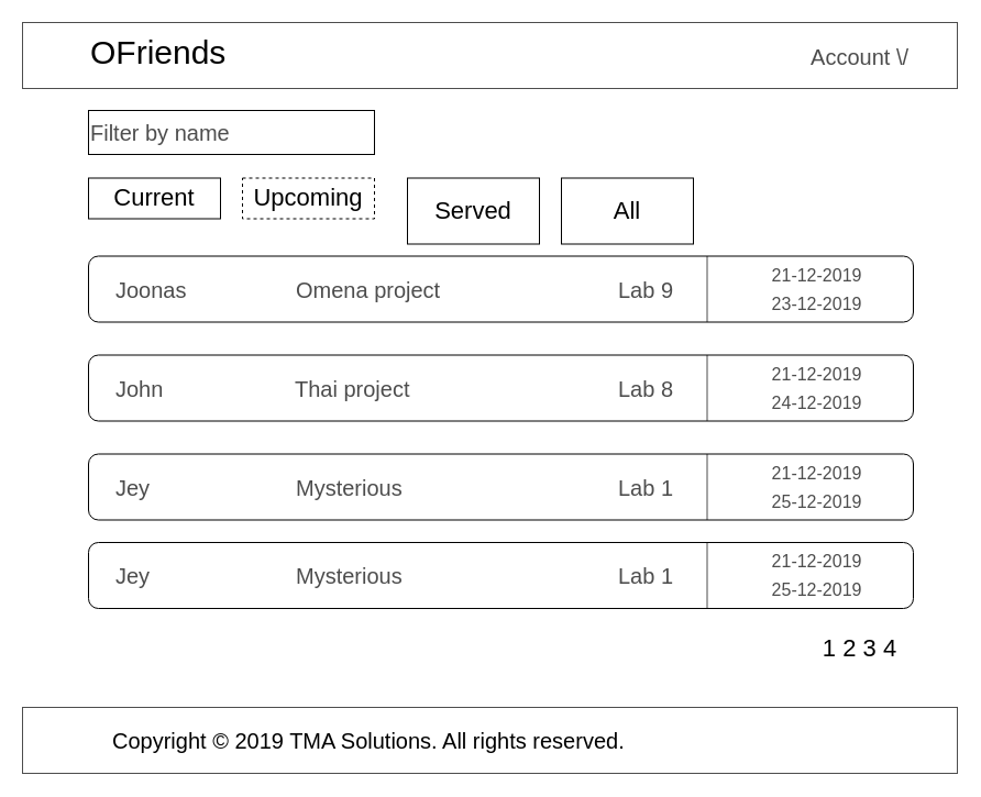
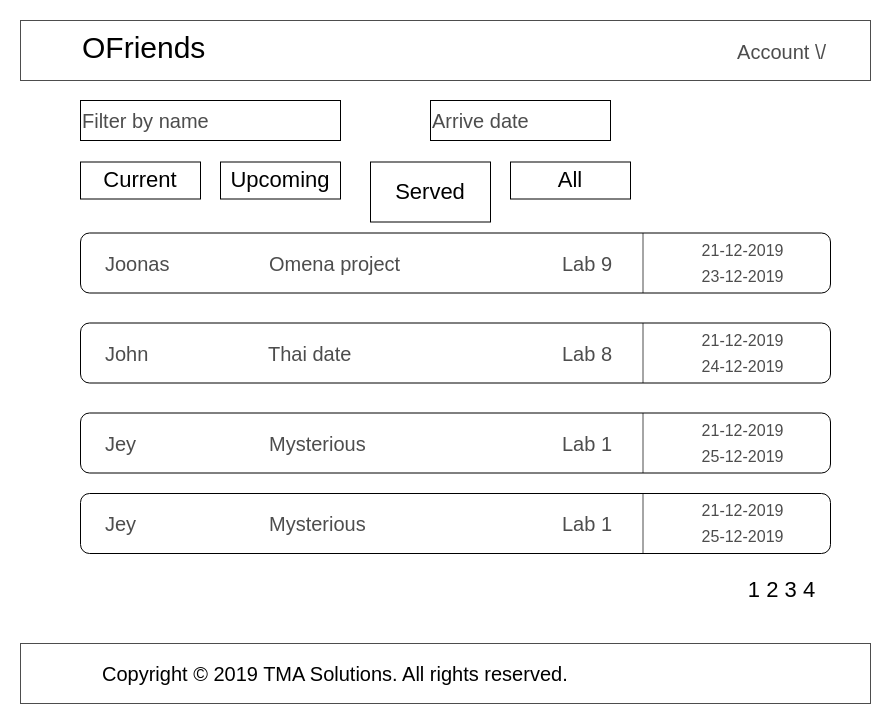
  <mxCell id="0" />
  <mxCell id="1" parent="0" />
  <mxCell id="2" value="" style="rounded=0;whiteSpace=wrap;html=1;shadow=0;strokeColor=#4D4D4D;fillColor=none;fontSize=16;fontColor=#4D4D4D;align=left;container=1;" parent="1" vertex="1"><mxGeometry width="850" height="60" as="geometry" x="20" y="20" /></mxCell>
  <mxCell id="3" value="Account \/&lt;br&gt;" style="text;html=1;strokeColor=none;fillColor=none;align=right;verticalAlign=middle;whiteSpace=wrap;rounded=0;shadow=0;fontSize=20;fontColor=#4D4D4D;" parent="2" vertex="1"><mxGeometry x="708" y="21" width="100" height="20" as="geometry" /></mxCell>
  <mxCell id="4" value="" style="rounded=0;whiteSpace=wrap;html=1;shadow=0;strokeColor=#4D4D4D;fillColor=none;fontSize=16;fontColor=#4D4D4D;align=left;container=1;" parent="1" vertex="1"><mxGeometry y="643" width="850" height="60" as="geometry" x="20" /></mxCell>
  <mxCell id="5" value="Copyright © 2019 TMA Solutions. All rights reserved." style="text;html=1;strokeColor=none;fillColor=none;align=left;verticalAlign=middle;whiteSpace=wrap;rounded=0;labelBorderColor=none;fontSize=20;flipH=0;" parent="4" vertex="1"><mxGeometry x="80" y="10" width="480" height="40" as="geometry" /></mxCell>
  <mxCell id="6" value="&lt;font style=&quot;font-size: 30px;&quot;&gt;OFriends&lt;/font&gt;" style="text;html=1;strokeColor=none;fillColor=none;align=left;verticalAlign=top;whiteSpace=wrap;rounded=0;labelBorderColor=none;fontSize=30;flipH=0;" parent="1" vertex="1"><mxGeometry x="79.964" y="23" width="160.783" height="40" as="geometry" /></mxCell>
  <mxCell id="7" value="Filter by name" style="rounded=0;whiteSpace=wrap;html=1;shadow=0;fillColor=none;gradientColor=none;fontSize=20;fontColor=#4D4D4D;align=left;" parent="1" vertex="1"><mxGeometry x="80" y="100" width="260" height="40" as="geometry" /></mxCell>
  <mxCell id="8" value="" style="rounded=1;whiteSpace=wrap;html=1;shadow=0;fillColor=none;gradientColor=none;fontSize=20;fontColor=#4D4D4D;align=left;container=1;" parent="1" vertex="1"><mxGeometry x="80" y="232.5" width="750" height="60" as="geometry" /></mxCell>
  <mxCell id="9" value="Joonas" style="text;html=1;strokeColor=none;fillColor=none;align=left;verticalAlign=middle;whiteSpace=wrap;rounded=0;shadow=0;fontSize=20;fontColor=#4D4D4D;" parent="8" vertex="1"><mxGeometry x="23.467" y="20" width="126.721" height="20" as="geometry" /></mxCell>
  <mxCell id="10" value="Omena project" style="text;html=1;strokeColor=none;fillColor=none;align=left;verticalAlign=middle;whiteSpace=wrap;rounded=0;shadow=0;fontSize=20;fontColor=#4D4D4D;" parent="8" vertex="1"><mxGeometry x="187" y="20" width="143" height="20" as="geometry" /></mxCell>
  <mxCell id="11" value="Lab 9" style="text;html=1;strokeColor=none;fillColor=none;align=left;verticalAlign=middle;whiteSpace=wrap;rounded=0;shadow=0;fontSize=20;fontColor=#4D4D4D;" parent="8" vertex="1"><mxGeometry x="480.031" y="20" width="57.259" height="20" as="geometry" /></mxCell>
  <mxCell id="12" value="21-12-2019" style="text;html=1;strokeColor=none;fillColor=none;align=center;verticalAlign=middle;whiteSpace=wrap;rounded=0;shadow=0;fontSize=16;fontColor=#4D4D4D;" parent="8" vertex="1"><mxGeometry x="601.669" y="7" width="121.446" height="20" as="geometry" /></mxCell>
  <mxCell id="13" value="23-12-2019" style="text;html=1;strokeColor=none;fillColor=none;align=center;verticalAlign=middle;whiteSpace=wrap;rounded=0;shadow=0;fontSize=16;fontColor=#4D4D4D;" parent="8" vertex="1"><mxGeometry x="601.669" y="33" width="121.446" height="20" as="geometry" /></mxCell>
  <mxCell id="14" value="" style="endArrow=none;html=1;fontSize=20;fontColor=#4D4D4D;opacity=70;exitX=0.75;exitY=0;exitDx=0;exitDy=0;entryX=0.75;entryY=1;entryDx=0;entryDy=0;" parent="1" source="8" target="8" edge="1"><mxGeometry width="50" height="50" relative="1" as="geometry"><mxPoint x="30" y="682.5" as="sourcePoint" /><mxPoint x="660" y="322.5" as="targetPoint" /></mxGeometry></mxCell>
  <mxCell id="15" value="" style="rounded=1;whiteSpace=wrap;html=1;shadow=0;fillColor=none;gradientColor=none;fontSize=20;fontColor=#4D4D4D;align=left;container=1;" parent="1" vertex="1"><mxGeometry x="80" y="322.5" width="750" height="60" as="geometry" /></mxCell>
  <mxCell id="16" value="John" style="text;html=1;strokeColor=none;fillColor=none;align=left;verticalAlign=middle;whiteSpace=wrap;rounded=0;shadow=0;fontSize=20;fontColor=#4D4D4D;" parent="15" vertex="1"><mxGeometry x="23.467" y="20" width="126.721" height="20" as="geometry" /></mxCell>
- <mxCell id="17" value="Thai project" style="text;html=1;strokeColor=none;fillColor=none;align=left;verticalAlign=middle;whiteSpace=wrap;rounded=0;shadow=0;fontSize=20;fontColor=#4D4D4D;" parent="15" vertex="1"><mxGeometry x="186" y="20" width="143" height="20" as="geometry" /></mxCell>
+ <mxCell id="17" value="Thai date" style="text;html=1;strokeColor=none;fillColor=none;align=left;verticalAlign=middle;whiteSpace=wrap;rounded=0;shadow=0;fontSize=20;fontColor=#4D4D4D;" parent="15" vertex="1"><mxGeometry x="186" y="20" width="143" height="20" as="geometry" /></mxCell>
  <mxCell id="18" value="Lab 8&lt;br&gt;" style="text;html=1;strokeColor=none;fillColor=none;align=left;verticalAlign=middle;whiteSpace=wrap;rounded=0;shadow=0;fontSize=20;fontColor=#4D4D4D;" parent="15" vertex="1"><mxGeometry x="480.031" y="20" width="57.259" height="20" as="geometry" /></mxCell>
  <mxCell id="19" value="21-12-2019" style="text;html=1;strokeColor=none;fillColor=none;align=center;verticalAlign=middle;whiteSpace=wrap;rounded=0;shadow=0;fontSize=16;fontColor=#4D4D4D;" parent="15" vertex="1"><mxGeometry x="601.669" y="7" width="121.446" height="20" as="geometry" /></mxCell>
  <mxCell id="20" value="24-12-2019" style="text;html=1;strokeColor=none;fillColor=none;align=center;verticalAlign=middle;whiteSpace=wrap;rounded=0;shadow=0;fontSize=16;fontColor=#4D4D4D;" parent="15" vertex="1"><mxGeometry x="601.669" y="33" width="121.446" height="20" as="geometry" /></mxCell>
  <mxCell id="21" value="" style="endArrow=none;html=1;fontSize=20;fontColor=#4D4D4D;opacity=70;exitX=0.75;exitY=0;exitDx=0;exitDy=0;entryX=0.75;entryY=1;entryDx=0;entryDy=0;" parent="1" source="15" target="15" edge="1"><mxGeometry width="50" height="50" relative="1" as="geometry"><mxPoint x="30" y="772.5" as="sourcePoint" /><mxPoint x="660" y="412.5" as="targetPoint" /></mxGeometry></mxCell>
  <mxCell id="22" value="" style="rounded=1;whiteSpace=wrap;html=1;shadow=0;fillColor=none;gradientColor=none;fontSize=20;fontColor=#4D4D4D;align=left;container=1;" parent="1" vertex="1"><mxGeometry x="80" y="412.5" width="750" height="60" as="geometry" /></mxCell>
  <mxCell id="23" value="Jey" style="text;html=1;strokeColor=none;fillColor=none;align=left;verticalAlign=middle;whiteSpace=wrap;rounded=0;shadow=0;fontSize=20;fontColor=#4D4D4D;" parent="22" vertex="1"><mxGeometry x="23.467" y="20" width="126.721" height="20" as="geometry" /></mxCell>
  <mxCell id="24" value="Mysterious" style="text;html=1;strokeColor=none;fillColor=none;align=left;verticalAlign=middle;whiteSpace=wrap;rounded=0;shadow=0;fontSize=20;fontColor=#4D4D4D;" parent="22" vertex="1"><mxGeometry x="187" y="20" width="143" height="20" as="geometry" /></mxCell>
  <mxCell id="25" value="Lab 1" style="text;html=1;strokeColor=none;fillColor=none;align=left;verticalAlign=middle;whiteSpace=wrap;rounded=0;shadow=0;fontSize=20;fontColor=#4D4D4D;" parent="22" vertex="1"><mxGeometry x="480.031" y="20" width="57.259" height="20" as="geometry" /></mxCell>
  <mxCell id="26" value="21-12-2019" style="text;html=1;strokeColor=none;fillColor=none;align=center;verticalAlign=middle;whiteSpace=wrap;rounded=0;shadow=0;fontSize=16;fontColor=#4D4D4D;" parent="22" vertex="1"><mxGeometry x="601.669" y="7" width="121.446" height="20" as="geometry" /></mxCell>
  <mxCell id="27" value="25-12-2019" style="text;html=1;strokeColor=none;fillColor=none;align=center;verticalAlign=middle;whiteSpace=wrap;rounded=0;shadow=0;fontSize=16;fontColor=#4D4D4D;" parent="22" vertex="1"><mxGeometry x="601.669" y="33" width="121.446" height="20" as="geometry" /></mxCell>
  <mxCell id="28" value="" style="endArrow=none;html=1;fontSize=20;fontColor=#4D4D4D;opacity=70;exitX=0.75;exitY=0;exitDx=0;exitDy=0;entryX=0.75;entryY=1;entryDx=0;entryDy=0;" parent="1" source="22" target="22" edge="1"><mxGeometry width="50" height="50" relative="1" as="geometry"><mxPoint x="30" y="862.5" as="sourcePoint" /><mxPoint x="660" y="502.5" as="targetPoint" /></mxGeometry></mxCell>
+ <mxCell id="29" value="Arrive date" style="rounded=0;whiteSpace=wrap;html=1;shadow=0;fillColor=none;gradientColor=none;fontSize=20;fontColor=#4D4D4D;align=left;" parent="1" vertex="1"><mxGeometry x="430" y="100" width="180" height="40" as="geometry" /></mxCell>
  <mxCell id="30" value="" style="rounded=1;whiteSpace=wrap;html=1;shadow=0;fillColor=none;gradientColor=none;fontSize=20;fontColor=#4D4D4D;align=left;container=1;" parent="1" vertex="1"><mxGeometry x="80" y="493" width="750" height="60" as="geometry" /></mxCell>
  <mxCell id="31" value="Jey" style="text;html=1;strokeColor=none;fillColor=none;align=left;verticalAlign=middle;whiteSpace=wrap;rounded=0;shadow=0;fontSize=20;fontColor=#4D4D4D;" parent="30" vertex="1"><mxGeometry x="23.467" y="20" width="126.721" height="20" as="geometry" /></mxCell>
  <mxCell id="32" value="Mysterious" style="text;html=1;strokeColor=none;fillColor=none;align=left;verticalAlign=middle;whiteSpace=wrap;rounded=0;shadow=0;fontSize=20;fontColor=#4D4D4D;" parent="30" vertex="1"><mxGeometry x="187" y="20" width="143" height="20" as="geometry" /></mxCell>
  <mxCell id="33" value="Lab 1" style="text;html=1;strokeColor=none;fillColor=none;align=left;verticalAlign=middle;whiteSpace=wrap;rounded=0;shadow=0;fontSize=20;fontColor=#4D4D4D;" parent="30" vertex="1"><mxGeometry x="480.031" y="20" width="57.259" height="20" as="geometry" /></mxCell>
  <mxCell id="34" value="21-12-2019" style="text;html=1;strokeColor=none;fillColor=none;align=center;verticalAlign=middle;whiteSpace=wrap;rounded=0;shadow=0;fontSize=16;fontColor=#4D4D4D;" parent="30" vertex="1"><mxGeometry x="601.669" y="7" width="121.446" height="20" as="geometry" /></mxCell>
  <mxCell id="35" value="25-12-2019" style="text;html=1;strokeColor=none;fillColor=none;align=center;verticalAlign=middle;whiteSpace=wrap;rounded=0;shadow=0;fontSize=16;fontColor=#4D4D4D;" parent="30" vertex="1"><mxGeometry x="601.669" y="33" width="121.446" height="20" as="geometry" /></mxCell>
  <mxCell id="36" value="" style="endArrow=none;html=1;fontSize=20;fontColor=#4D4D4D;opacity=70;exitX=0.75;exitY=0;exitDx=0;exitDy=0;entryX=0.75;entryY=1;entryDx=0;entryDy=0;" parent="1" source="30" target="30" edge="1"><mxGeometry width="50" height="50" relative="1" as="geometry"><mxPoint x="30" y="943" as="sourcePoint" /><mxPoint x="660" y="583" as="targetPoint" /></mxGeometry></mxCell>
  <mxCell id="37" value="Current" style="rounded=0;whiteSpace=wrap;html=1;fontSize=22;" parent="1" vertex="1"><mxGeometry x="80" y="161.5" width="120" height="37" as="geometry" /></mxCell>
- <mxCell id="38" value="Upcoming" style="rounded=0;whiteSpace=wrap;html=1;fontSize=22;dashed=1;" parent="1" vertex="1"><mxGeometry x="220" y="161.5" width="120" height="37" as="geometry" /></mxCell>
+ <mxCell id="38" value="Upcoming" style="rounded=0;whiteSpace=wrap;html=1;fontSize=22;" parent="1" vertex="1"><mxGeometry x="220" y="161.5" width="120" height="37" as="geometry" /></mxCell>
  <mxCell id="39" value="Served&lt;br&gt;" style="rounded=0;whiteSpace=wrap;html=1;fontSize=22;" parent="1" vertex="1"><mxGeometry x="370" y="161.5" width="120" height="60" as="geometry" /></mxCell>
- <mxCell id="40" value="All&lt;br&gt;" style="rounded=0;whiteSpace=wrap;html=1;fontSize=22;" parent="1" vertex="1"><mxGeometry x="510" y="161.5" width="120" height="60" as="geometry" /></mxCell>
+ <mxCell id="40" value="All&lt;br&gt;" style="rounded=0;whiteSpace=wrap;html=1;fontSize=22;" parent="1" vertex="1"><mxGeometry x="510" y="161.5" width="120" height="37" as="geometry" /></mxCell>
  <mxCell id="41" value="1 2 3 4" style="text;html=1;strokeColor=none;fillColor=none;align=center;verticalAlign=middle;whiteSpace=wrap;rounded=0;fontSize=22;" parent="1" vertex="1"><mxGeometry x="740" y="580" width="83" height="20" as="geometry" /></mxCell>
